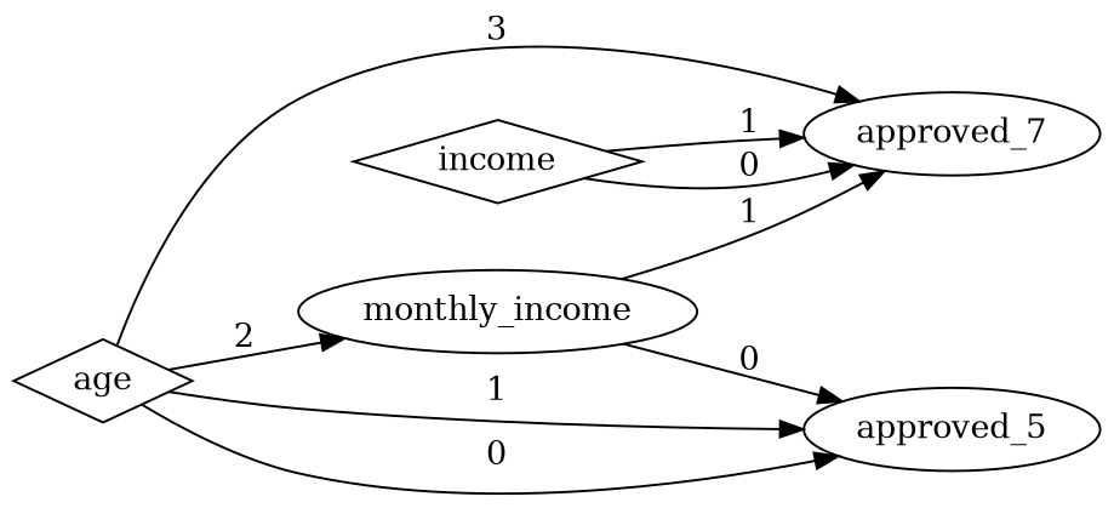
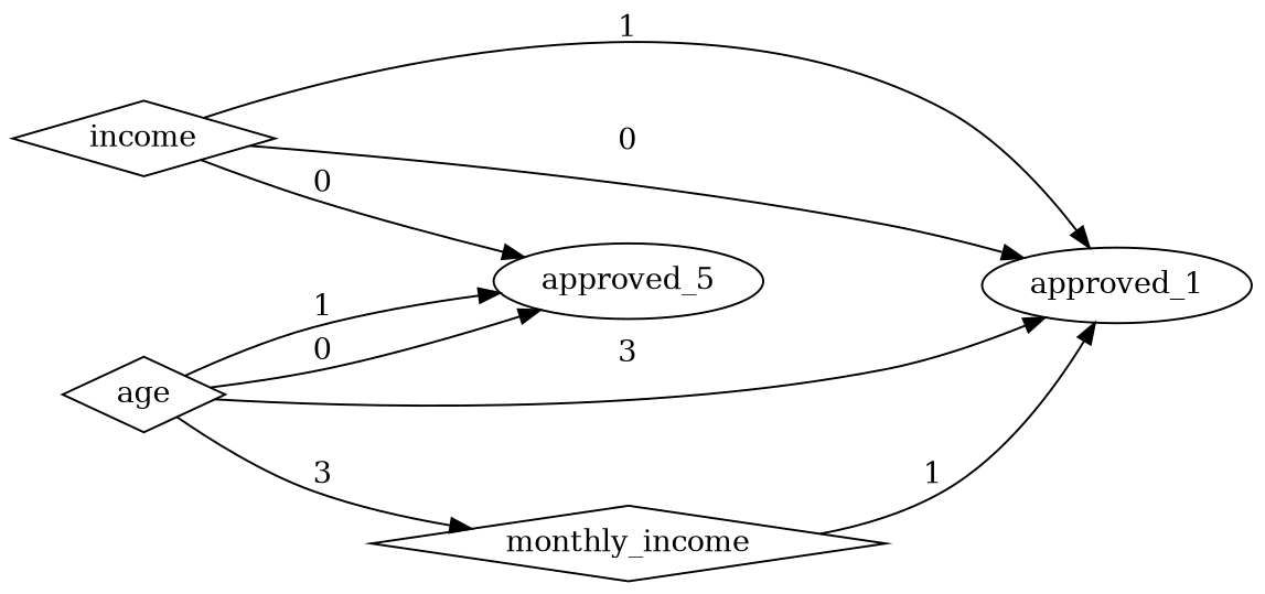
  digraph {
    rankdir=LR
    node [shape=diamond]
-   n1 [label=approved_7 shape=""]
+   n1 [label=approved_1 shape=""]
    n2 [label=approved_5 shape=""]
    n3 [label=income]
-   n4 [label=monthly_income shape=ellipse]
+   n4 [label=monthly_income]
    n5 [label=age]
    n3 -> n1 [label=1]
    n3 -> n1 [label=0]
    n4 -> n1 [label=1]
-   n4 -> n2 [label=0]
+   n3 -> n2 [label=0]
    n5 -> n1 [label=3]
    n5 -> n2 [label=1]
    n5 -> n2 [label=0]
-   n5 -> n4 [label=2]
+   n5 -> n4 [label=3]
  }
